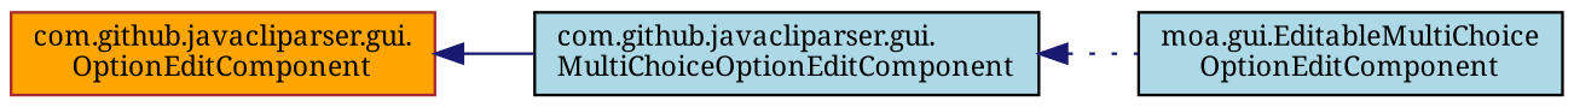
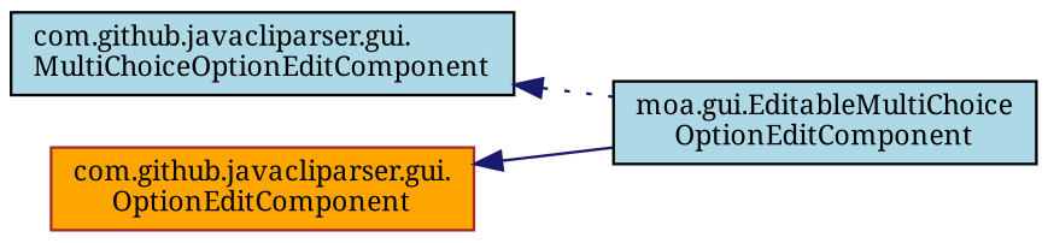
  digraph {
    fontname="Noto Serif"
    rankdir=LR
    node [color=black fillcolor=lightblue fontname="Noto Serif" fontsize=10 shape=record style=filled]
    edge [color=midnightblue dir=back fontname="Noto Serif" fontsize=10 labelfontname=Helvetica labelfontsize=10]
    n1 [fontcolor=black height=0.2 label="moa.gui.EditableMultiChoice\lOptionEditComponent" width=0.4]
    n2 [height=0.2 label="com.github.javacliparser.gui.\lMultiChoiceOptionEditComponent" width=0.4]
    n3 [color=brown fillcolor=orange height=0.2 label="com.github.javacliparser.gui.\lOptionEditComponent" width=0.4]
    n2 -> n1 [style=dotted]
-   n3 -> n2 [style=solid]
+   n3 -> n1 [style=solid]
  }
